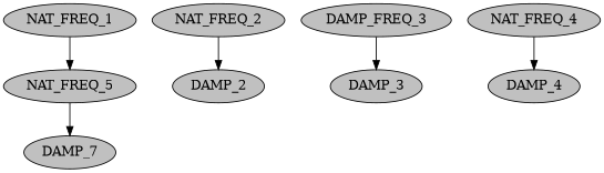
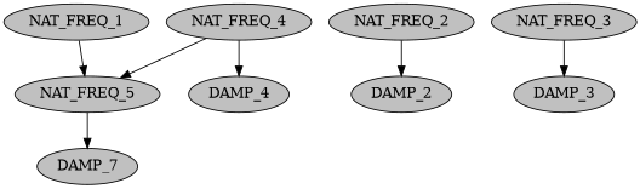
  strict digraph {
    node [fillcolor=gray style=filled]
    NAT_FREQ_1
    NAT_FREQ_5
    NAT_FREQ_2
    DAMP_2
-   NAT_FREQ_3 [label=DAMP_FREQ_3]
+   NAT_FREQ_3
    DAMP_3
    n7 [label=DAMP_7]
    NAT_FREQ_4
    DAMP_4
    NAT_FREQ_1 -> NAT_FREQ_5
    NAT_FREQ_5 -> n7
    NAT_FREQ_2 -> DAMP_2
    NAT_FREQ_3 -> DAMP_3
+   NAT_FREQ_4 -> NAT_FREQ_5
    NAT_FREQ_4 -> DAMP_4
  }
